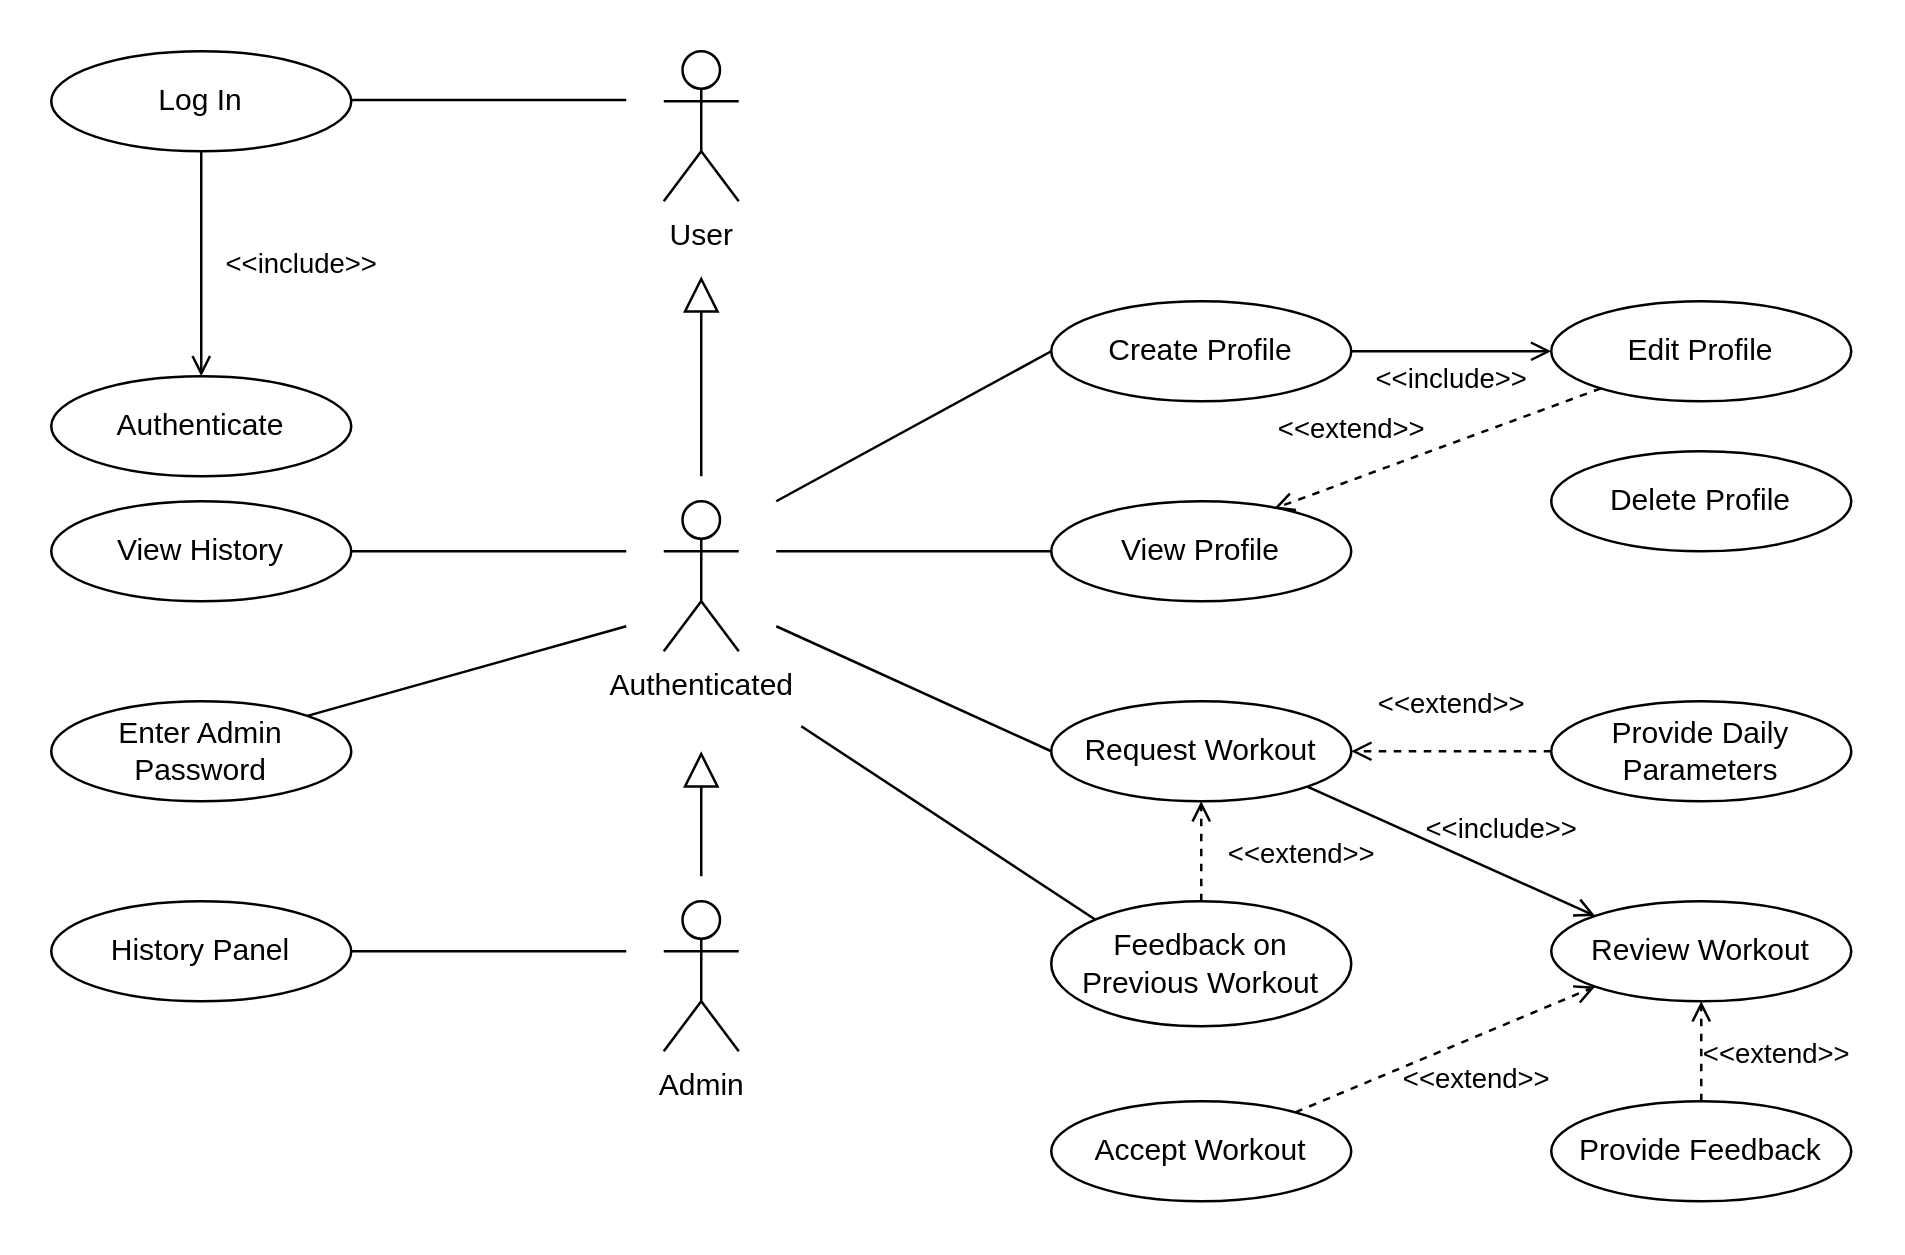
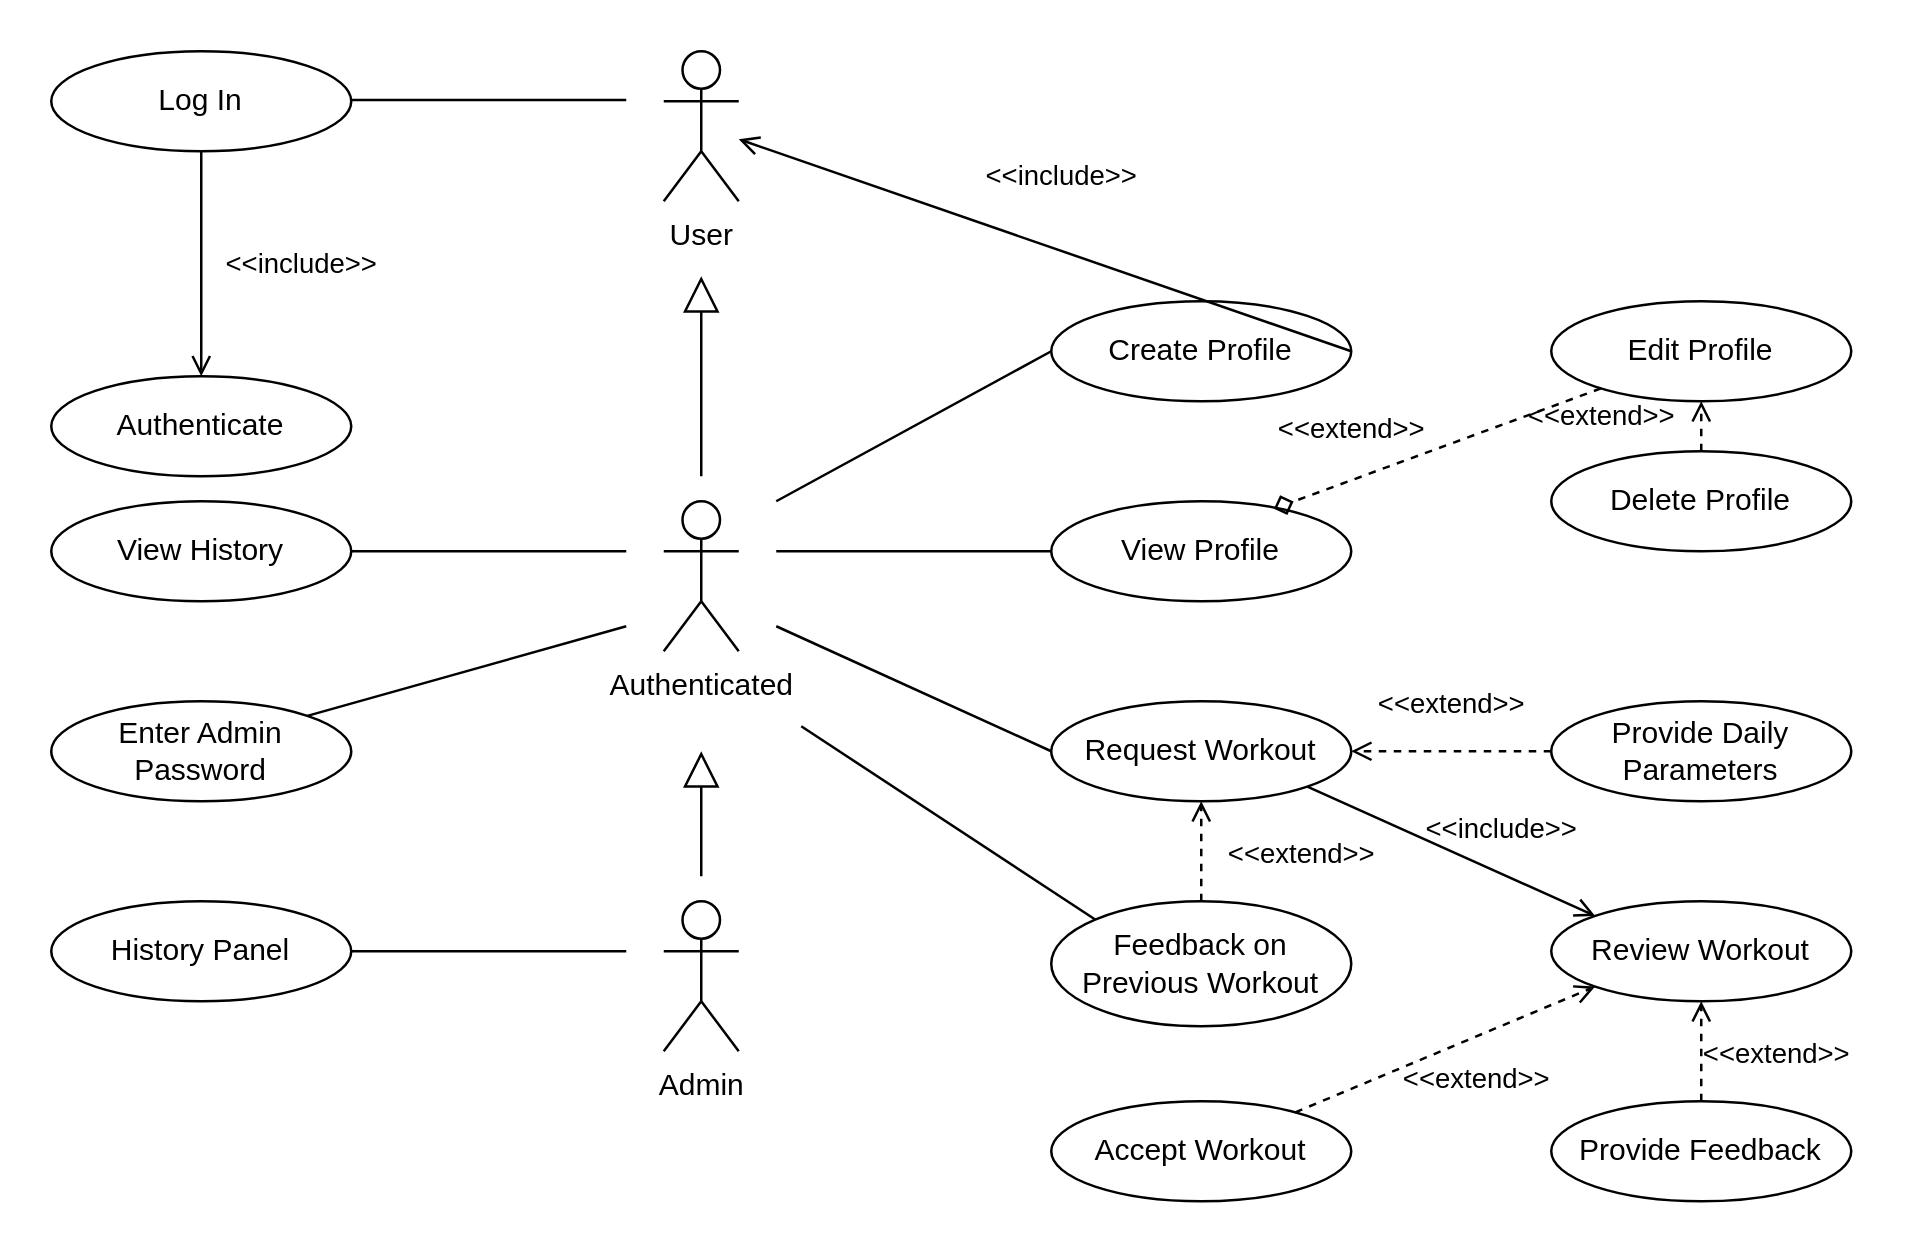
  <mxCell id="0" />
  <mxCell id="1" parent="0" />
  <mxCell id="2" value="User" style="shape=umlActor;verticalLabelPosition=bottom;verticalAlign=top;html=1;outlineConnect=0;" parent="1" vertex="1"><mxGeometry x="265" y="20" width="30" height="60" as="geometry" /></mxCell>
  <mxCell id="3" value="Log In" style="ellipse;whiteSpace=wrap;html=1;" parent="1" vertex="1"><mxGeometry x="20" y="20" width="120" height="40" as="geometry" /></mxCell>
  <mxCell id="4" value="Create Profile" style="ellipse;whiteSpace=wrap;html=1;" parent="1" vertex="1"><mxGeometry x="420" y="120" width="120" height="40" as="geometry" /></mxCell>
  <mxCell id="5" value="Authenticate" style="ellipse;whiteSpace=wrap;html=1;" parent="1" vertex="1"><mxGeometry x="20" y="150" width="120" height="40" as="geometry" /></mxCell>
  <mxCell id="6" value="&amp;lt;&amp;lt;include&amp;gt;&amp;gt;" style="html=1;verticalAlign=bottom;labelBackgroundColor=none;endArrow=open;endFill=0;rounded=0;entryX=0.5;entryY=0;entryDx=0;entryDy=0;exitX=0.5;exitY=1;exitDx=0;exitDy=0;" parent="1" source="3" target="5" edge="1"><mxGeometry x="0.2" y="40" width="160" relative="1" as="geometry"><mxPoint x="80" y="70" as="sourcePoint" /><mxPoint x="200" y="90" as="targetPoint" /><mxPoint as="offset" /></mxGeometry></mxCell>
  <mxCell id="7" value="View History" style="ellipse;whiteSpace=wrap;html=1;" parent="1" vertex="1"><mxGeometry x="20" y="200" width="120" height="40" as="geometry" /></mxCell>
  <mxCell id="8" value="" style="endArrow=none;html=1;rounded=0;entryX=1;entryY=0.5;entryDx=0;entryDy=0;" parent="1" target="7" edge="1"><mxGeometry width="50" height="50" relative="1" as="geometry"><mxPoint x="250" y="220" as="sourcePoint" /><mxPoint x="290" y="170" as="targetPoint" /></mxGeometry></mxCell>
  <mxCell id="9" value="View Profile" style="ellipse;whiteSpace=wrap;html=1;" parent="1" vertex="1"><mxGeometry x="420" y="200" width="120" height="40" as="geometry" /></mxCell>
  <mxCell id="10" value="" style="endArrow=none;html=1;rounded=0;exitX=0;exitY=0.5;exitDx=0;exitDy=0;" parent="1" source="9" edge="1"><mxGeometry width="50" height="50" relative="1" as="geometry"><mxPoint x="420" y="239.5" as="sourcePoint" /><mxPoint x="310" y="220" as="targetPoint" /></mxGeometry></mxCell>
  <mxCell id="11" value="Delete Profile" style="ellipse;whiteSpace=wrap;html=1;" parent="1" vertex="1"><mxGeometry x="620" y="180" width="120" height="40" as="geometry" /></mxCell>
+ <mxCell id="12" value="&amp;lt;&amp;lt;extend&amp;gt;&amp;gt;" style="html=1;verticalAlign=bottom;labelBackgroundColor=none;endArrow=open;endFill=0;dashed=1;rounded=0;entryX=0.5;entryY=1;entryDx=0;entryDy=0;" parent="1" source="11" target="13" edge="1"><mxGeometry x="-0.5" y="40" width="160" relative="1" as="geometry"><mxPoint x="386" y="150" as="sourcePoint" /><mxPoint x="350" y="202" as="targetPoint" /><mxPoint as="offset" /></mxGeometry></mxCell>
  <mxCell id="13" value="Edit Profile" style="ellipse;whiteSpace=wrap;html=1;" parent="1" vertex="1"><mxGeometry x="620" y="120" width="120" height="40" as="geometry" /></mxCell>
- <mxCell id="14" value="&amp;lt;&amp;lt;extend&amp;gt;&amp;gt;" style="html=1;verticalAlign=bottom;labelBackgroundColor=none;endArrow=open;endFill=0;dashed=1;rounded=0;entryX=0.742;entryY=0.075;entryDx=0;entryDy=0;entryPerimeter=0;" parent="1" source="13" target="9" edge="1"><mxGeometry x="0.469" y="-11" width="160" relative="1" as="geometry"><mxPoint x="376" y="280" as="sourcePoint" /><mxPoint x="340" y="332" as="targetPoint" /><mxPoint as="offset" /></mxGeometry></mxCell>
- <mxCell id="15" value="&amp;lt;&amp;lt;include&amp;gt;&amp;gt;" style="html=1;verticalAlign=bottom;labelBackgroundColor=none;endArrow=open;endFill=0;rounded=0;entryX=0;entryY=0.5;entryDx=0;entryDy=0;exitX=1;exitY=0.5;exitDx=0;exitDy=0;" parent="1" source="4" target="13" edge="1"><mxGeometry y="-20" width="160" relative="1" as="geometry"><mxPoint x="248" y="136" as="sourcePoint" /><mxPoint x="212" y="84" as="targetPoint" /><mxPoint as="offset" /></mxGeometry></mxCell>
+ <mxCell id="14" value="&amp;lt;&amp;lt;extend&amp;gt;&amp;gt;" style="html=1;verticalAlign=bottom;labelBackgroundColor=none;endArrow=diamond;endFill=0;dashed=1;rounded=0;entryX=0.742;entryY=0.075;entryDx=0;entryDy=0;entryPerimeter=0;" parent="1" source="13" target="9" edge="1"><mxGeometry x="0.469" y="-11" width="160" relative="1" as="geometry"><mxPoint x="376" y="280" as="sourcePoint" /><mxPoint x="340" y="332" as="targetPoint" /><mxPoint as="offset" /></mxGeometry></mxCell>
+ <mxCell id="15" value="&amp;lt;&amp;lt;include&amp;gt;&amp;gt;" style="html=1;verticalAlign=bottom;labelBackgroundColor=none;endArrow=open;endFill=0;rounded=0;exitX=1;exitY=0.5;exitDx=0;exitDy=0;" parent="1" source="4" target="2" edge="1"><mxGeometry y="-20" width="160" relative="1" as="geometry"><mxPoint x="248" y="136" as="sourcePoint" /><mxPoint x="212" y="84" as="targetPoint" /><mxPoint as="offset" /></mxGeometry></mxCell>
  <mxCell id="16" value="Request Workout" style="ellipse;whiteSpace=wrap;html=1;" parent="1" vertex="1"><mxGeometry x="420" y="280" width="120" height="40" as="geometry" /></mxCell>
  <mxCell id="17" value="" style="endArrow=none;html=1;rounded=0;exitX=0;exitY=0.5;exitDx=0;exitDy=0;" parent="1" source="16" edge="1"><mxGeometry width="50" height="50" relative="1" as="geometry"><mxPoint x="430" y="249.5" as="sourcePoint" /><mxPoint x="310" y="250" as="targetPoint" /></mxGeometry></mxCell>
  <mxCell id="18" value="Review Workout" style="ellipse;whiteSpace=wrap;html=1;" parent="1" vertex="1"><mxGeometry x="620" y="360" width="120" height="40" as="geometry" /></mxCell>
  <mxCell id="19" value="Feedback on Previous Workout" style="ellipse;whiteSpace=wrap;html=1;" parent="1" vertex="1"><mxGeometry x="420" y="360" width="120" height="50" as="geometry" /></mxCell>
  <mxCell id="20" value="&amp;lt;&amp;lt;extend&amp;gt;&amp;gt;" style="html=1;verticalAlign=bottom;labelBackgroundColor=none;endArrow=open;endFill=0;dashed=1;rounded=0;exitX=0.5;exitY=0;exitDx=0;exitDy=0;entryX=0.5;entryY=1;entryDx=0;entryDy=0;" parent="1" source="19" target="16" edge="1"><mxGeometry x="-0.5" y="-40" width="160" relative="1" as="geometry"><mxPoint x="390" y="320" as="sourcePoint" /><mxPoint x="310" y="320" as="targetPoint" /><mxPoint as="offset" /></mxGeometry></mxCell>
  <mxCell id="21" value="Provide Daily&lt;div&gt;Parameters&lt;/div&gt;" style="ellipse;whiteSpace=wrap;html=1;" parent="1" vertex="1"><mxGeometry x="620" y="280" width="120" height="40" as="geometry" /></mxCell>
  <mxCell id="22" value="&amp;lt;&amp;lt;extend&amp;gt;&amp;gt;" style="html=1;verticalAlign=bottom;labelBackgroundColor=none;endArrow=open;endFill=0;dashed=1;rounded=0;exitX=0;exitY=0.5;exitDx=0;exitDy=0;entryX=1;entryY=0.5;entryDx=0;entryDy=0;" parent="1" source="21" target="16" edge="1"><mxGeometry y="-10" width="160" relative="1" as="geometry"><mxPoint x="630" y="309.5" as="sourcePoint" /><mxPoint x="550" y="309.5" as="targetPoint" /><mxPoint as="offset" /></mxGeometry></mxCell>
  <mxCell id="23" value="Provide Feedback" style="ellipse;whiteSpace=wrap;html=1;" parent="1" vertex="1"><mxGeometry x="620" y="440" width="120" height="40" as="geometry" /></mxCell>
  <mxCell id="24" value="" style="endArrow=none;html=1;rounded=0;exitX=0;exitY=0;exitDx=0;exitDy=0;" parent="1" source="19" edge="1"><mxGeometry width="50" height="50" relative="1" as="geometry"><mxPoint x="430" y="360" as="sourcePoint" /><mxPoint x="320" y="290" as="targetPoint" /></mxGeometry></mxCell>
  <mxCell id="25" value="&amp;lt;&amp;lt;extend&amp;gt;&amp;gt;" style="html=1;verticalAlign=bottom;labelBackgroundColor=none;endArrow=open;endFill=0;dashed=1;rounded=0;exitX=0.5;exitY=0;exitDx=0;exitDy=0;entryX=0.5;entryY=1;entryDx=0;entryDy=0;" parent="1" edge="1" target="18" source="23"><mxGeometry x="-0.5" y="-30" width="160" relative="1" as="geometry"><mxPoint x="650" y="440" as="sourcePoint" /><mxPoint x="570" y="440" as="targetPoint" /><mxPoint as="offset" /></mxGeometry></mxCell>
  <mxCell id="26" value="Accept Workout" style="ellipse;whiteSpace=wrap;html=1;" parent="1" vertex="1"><mxGeometry x="420" y="440" width="120" height="40" as="geometry" /></mxCell>
  <mxCell id="27" value="" style="endArrow=none;html=1;rounded=0;entryX=0.5;entryY=1;entryDx=0;entryDy=0;exitX=1;exitY=0;exitDx=0;exitDy=0;" parent="1" source="28" edge="1"><mxGeometry width="50" height="50" relative="1" as="geometry"><mxPoint x="150" y="300" as="sourcePoint" /><mxPoint x="250" y="250" as="targetPoint" /></mxGeometry></mxCell>
  <mxCell id="28" value="Enter Admin&lt;div&gt;Password&lt;/div&gt;" style="ellipse;whiteSpace=wrap;html=1;" parent="1" vertex="1"><mxGeometry x="20" y="280" width="120" height="40" as="geometry" /></mxCell>
  <mxCell id="29" value="Admin" style="shape=umlActor;verticalLabelPosition=bottom;verticalAlign=top;html=1;outlineConnect=0;" parent="1" vertex="1"><mxGeometry x="265" y="360" width="30" height="60" as="geometry" /></mxCell>
  <mxCell id="30" value="History Panel" style="ellipse;whiteSpace=wrap;html=1;" parent="1" vertex="1"><mxGeometry x="20" y="360" width="120" height="40" as="geometry" /></mxCell>
  <mxCell id="31" value="" style="endArrow=none;html=1;rounded=0;entryX=1;entryY=0.5;entryDx=0;entryDy=0;" parent="1" target="30" edge="1"><mxGeometry width="50" height="50" relative="1" as="geometry"><mxPoint x="250" y="380" as="sourcePoint" /><mxPoint x="273" y="440" as="targetPoint" /></mxGeometry></mxCell>
  <mxCell id="32" value="Authenticated" style="shape=umlActor;verticalLabelPosition=bottom;verticalAlign=top;html=1;outlineConnect=0;" vertex="1" parent="1"><mxGeometry x="265" y="200" width="30" height="60" as="geometry" /></mxCell>
  <mxCell id="33" value="" style="edgeStyle=none;html=1;endSize=12;endArrow=block;endFill=0;rounded=0;" edge="1" parent="1"><mxGeometry width="160" relative="1" as="geometry"><mxPoint x="280" y="190" as="sourcePoint" /><mxPoint x="280" y="110" as="targetPoint" /></mxGeometry></mxCell>
  <mxCell id="34" value="" style="endArrow=none;html=1;rounded=0;entryX=1;entryY=0.5;entryDx=0;entryDy=0;" edge="1" parent="1"><mxGeometry width="50" height="50" relative="1" as="geometry"><mxPoint x="250" y="39.5" as="sourcePoint" /><mxPoint x="140" y="39.5" as="targetPoint" /></mxGeometry></mxCell>
  <mxCell id="35" value="&amp;lt;&amp;lt;include&amp;gt;&amp;gt;" style="html=1;verticalAlign=bottom;labelBackgroundColor=none;endArrow=open;endFill=0;rounded=0;exitX=1;exitY=1;exitDx=0;exitDy=0;entryX=0;entryY=0;entryDx=0;entryDy=0;" edge="1" parent="1" source="16" target="18"><mxGeometry x="0.289" y="8" width="160" relative="1" as="geometry"><mxPoint x="505" y="370" as="sourcePoint" /><mxPoint x="522" y="380" as="targetPoint" /><mxPoint as="offset" /></mxGeometry></mxCell>
  <mxCell id="36" value="&amp;lt;&amp;lt;extend&amp;gt;&amp;gt;" style="html=1;verticalAlign=bottom;labelBackgroundColor=none;endArrow=open;endFill=0;dashed=1;rounded=0;entryX=0;entryY=1;entryDx=0;entryDy=0;" edge="1" parent="1" source="26" target="18"><mxGeometry x="0.053" y="-24" width="160" relative="1" as="geometry"><mxPoint x="690" y="450" as="sourcePoint" /><mxPoint x="690" y="410" as="targetPoint" /><mxPoint as="offset" /></mxGeometry></mxCell>
  <mxCell id="37" value="" style="edgeStyle=none;html=1;endSize=12;endArrow=block;endFill=0;rounded=0;" edge="1" parent="1"><mxGeometry width="160" relative="1" as="geometry"><mxPoint x="280" y="350" as="sourcePoint" /><mxPoint x="280" y="300" as="targetPoint" /></mxGeometry></mxCell>
  <mxCell id="38" value="" style="endArrow=none;html=1;rounded=0;exitX=0;exitY=0.5;exitDx=0;exitDy=0;" edge="1" parent="1" source="4"><mxGeometry width="50" height="50" relative="1" as="geometry"><mxPoint x="430" y="230" as="sourcePoint" /><mxPoint x="310" y="200" as="targetPoint" /></mxGeometry></mxCell>
